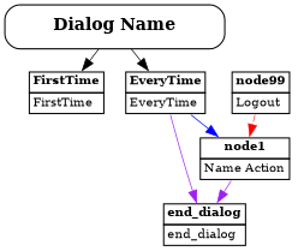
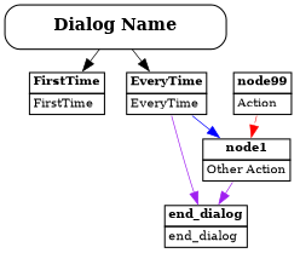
  digraph {
    fontsize=12
    nodesep=0.25
    ordering=in
    packMode="graph"
    rankdir=TB
    ranksep=0.25
    remincross=true
    node [fontsize=10 margin=0 shape=none]
    edge [minlen=1.5 penwidth=0.65 style=solid]
    n1 [fontsize=14 label=<<FONT><B>Dialog Name</B></FONT>> shape=box style=rounded width=2.5]
    n2 [label=< 		<TABLE BORDER="0" CELLBORDER="1" CELLSPACING="0"> 		<TR><TD ALIGN="CENTER"><B>FirstTime</B></TD></TR> 		<TR><TD ALIGN="LEFT">FirstTime</TD></TR> 		</TABLE> 		>]
    n3 [label=< 		<TABLE BORDER="0" CELLBORDER="1" CELLSPACING="0"> 		<TR><TD ALIGN="CENTER"><B>EveryTime</B></TD></TR> 		<TR><TD ALIGN="LEFT">EveryTime</TD></TR> 		</TABLE> 		>]
-   n4 [label=< 		<TABLE BORDER="0" CELLBORDER="1" CELLSPACING="0"> 		<TR><TD ALIGN="CENTER"><B>node1</B></TD></TR> 		<TR><TD ALIGN="LEFT">Name Action</TD></TR> 		</TABLE> 		>]
+   n4 [label=< 		<TABLE BORDER="0" CELLBORDER="1" CELLSPACING="0"> 		<TR><TD ALIGN="CENTER"><B>node1</B></TD></TR> 		<TR><TD ALIGN="LEFT">Other Action</TD></TR> 		</TABLE> 		>]
    n5 [label=< 		<TABLE BORDER="0" CELLBORDER="1" CELLSPACING="0"> 		<TR><TD><B>end_dialog</B></TD></TR> 		<TR><TD ALIGN="LEFT">end_dialog</TD></TR> 		</TABLE> 		>]
-   n6 [label=< 		<TABLE BORDER="0" CELLBORDER="1" CELLSPACING="0"> 		<TR><TD ALIGN="CENTER"><B>node99</B></TD></TR> 		<TR><TD ALIGN="LEFT">Logout</TD></TR> 		</TABLE> 		>]
+   n6 [label=< 		<TABLE BORDER="0" CELLBORDER="1" CELLSPACING="0"> 		<TR><TD ALIGN="CENTER"><B>node99</B></TD></TR> 		<TR><TD ALIGN="LEFT">Action</TD></TR> 		</TABLE> 		>]
    n1 -> n2
    n1 -> n3
    n3 -> n4 [color=blue]
    n3 -> n5 [color=purple]
    n4 -> n5 [color=purple]
    n6 -> n4 [color=red penwidth=0.50 style=dashed]
  }
